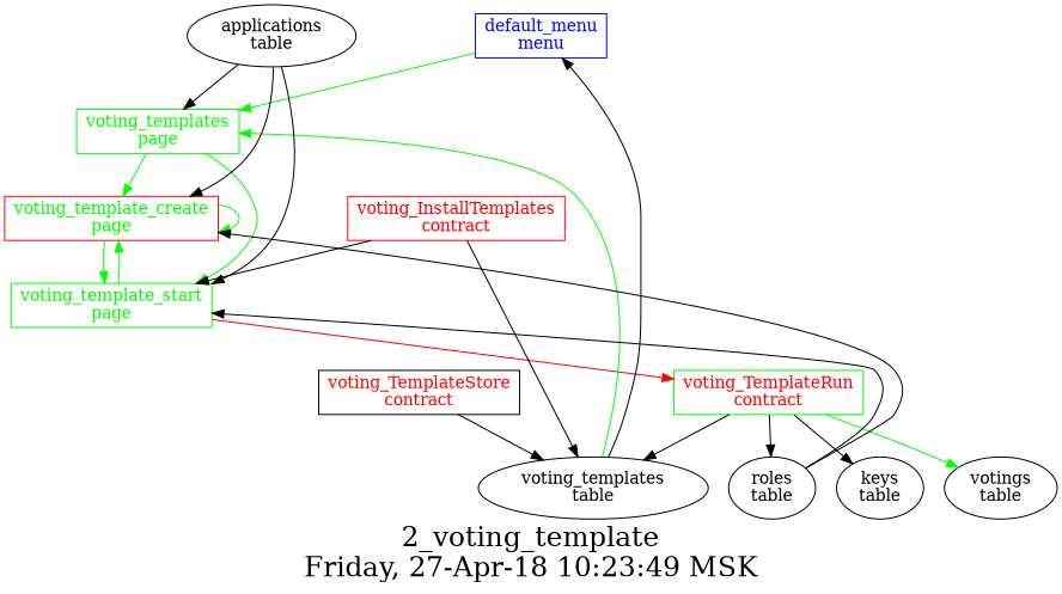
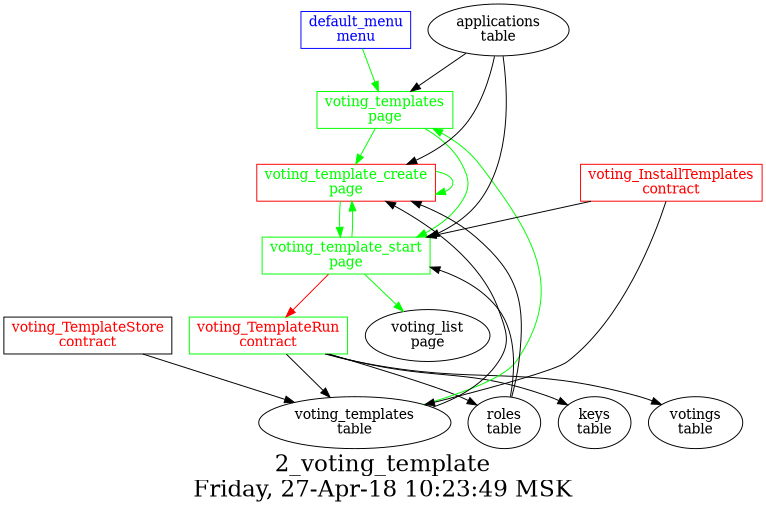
  digraph {
    fontsize=24
    label="2_voting_template\nFriday, 27-Apr-18 10:23:49 MSK"
    nojustify=true
    ordering=out
    rankdir=TB
    node [shape=record]
    "default_menu\nmenu" [color=blue fontcolor=blue group=menus]
    "voting_templates\npage" [color=green fontcolor=green group=pages]
    "voting_template_create\npage" [color=red fontcolor=green group=pages]
    "voting_template_start\npage" [color=green fontcolor=green group=pages]
    "voting_TemplateRun\ncontract" [color=green fontcolor=red group=contracts]
+   "voting_list\npage" [shape=""]
    "voting_TemplateStore\ncontract" [color=black fontcolor=red group=contracts]
    "voting_templates\ntable" [group=tables shape=""]
    "applications\ntable" [shape=""]
    "roles\ntable" [shape=""]
    "keys\ntable" [shape=""]
    "votings\ntable" [shape=""]
    "voting_InstallTemplates\ncontract" [color=red fontcolor=red group=contracts]
    "default_menu\nmenu" -> "voting_templates\npage" [color=green]
    "voting_templates\npage" -> "voting_template_create\npage" [color=green]
    "voting_templates\npage" -> "voting_template_start\npage" [color=green]
    "voting_template_create\npage" -> "voting_template_create\npage" [color=green]
    "voting_template_create\npage" -> "voting_template_start\npage" [color=green]
    "voting_template_start\npage" -> "voting_template_create\npage" [color=green]
    "voting_template_start\npage" -> "voting_TemplateRun\ncontract" [color=red]
+   "voting_template_start\npage" -> "voting_list\npage" [color=green]
    "voting_TemplateRun\ncontract" -> "voting_templates\ntable"
    "voting_TemplateRun\ncontract" -> "roles\ntable"
    "voting_TemplateRun\ncontract" -> "keys\ntable"
-   "voting_TemplateRun\ncontract" -> "votings\ntable" [color=green]
+   "voting_TemplateRun\ncontract" -> "votings\ntable"
    "voting_TemplateStore\ncontract" -> "voting_templates\ntable"
    "voting_templates\ntable" -> "voting_templates\npage" [color=green]
-   "voting_templates\ntable" -> "default_menu\nmenu"
+   "voting_templates\ntable" -> "voting_template_create\npage"
    "applications\ntable" -> "voting_templates\npage"
    "applications\ntable" -> "voting_template_create\npage"
    "applications\ntable" -> "voting_template_start\npage"
    "roles\ntable" -> "voting_template_create\npage"
    "roles\ntable" -> "voting_template_start\npage"
    "voting_InstallTemplates\ncontract" -> "voting_template_start\npage"
    "voting_InstallTemplates\ncontract" -> "voting_templates\ntable"
  }
